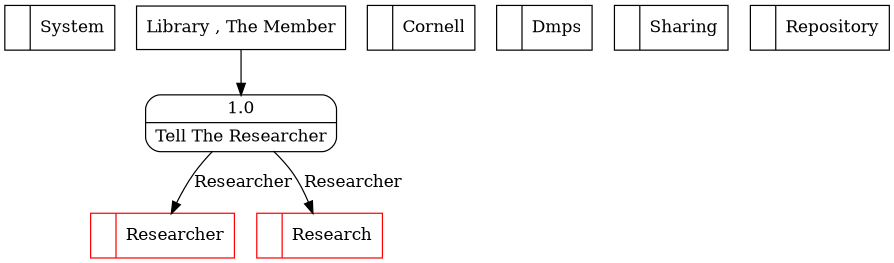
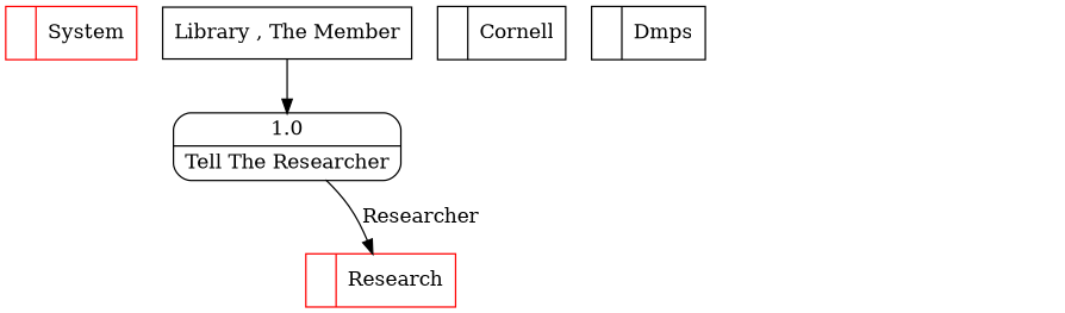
  digraph {
    node [shape=record]
-   n1 [label="<f0>  |<f1> System "]
-   n2 [color=red label="<f0>  |<f1> Researcher "]
+   n1 [label="<f0>  |<f1> System " color=red]
    n3 [label="<f0>  |<f1> Cornell "]
    n4 [label="<f0>  |<f1> Dmps "]
    n5 [color=red label="<f0>  |<f1> Research "]
-   n6 [label="<f0>  |<f1> Sharing "]
-   n7 [label="<f0>  |<f1> Repository "]
    n8 [label="Library , The Member" shape=box]
    n9 [label="{<f0> 1.0|<f1> Tell The Researcher }" shape=Mrecord]
    n8 -> n9
-   n9 -> n2 [label=Researcher]
    n9 -> n5 [label=Researcher]
  }
